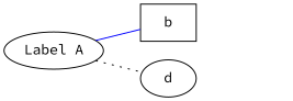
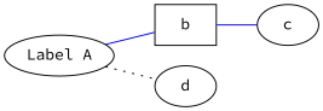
  graph {
    fontname="Source Code Pro"
    rankdir=LR
    node [fontname="Source Code Pro"]
    edge [color=blue fontname="Source Code Pro"]
    n1 [label="Label A"]
    b [shape=box]
    d
+   c
    n1 -- b
    n1 -- d [style=dotted color=""]
+   b -- c
  }
